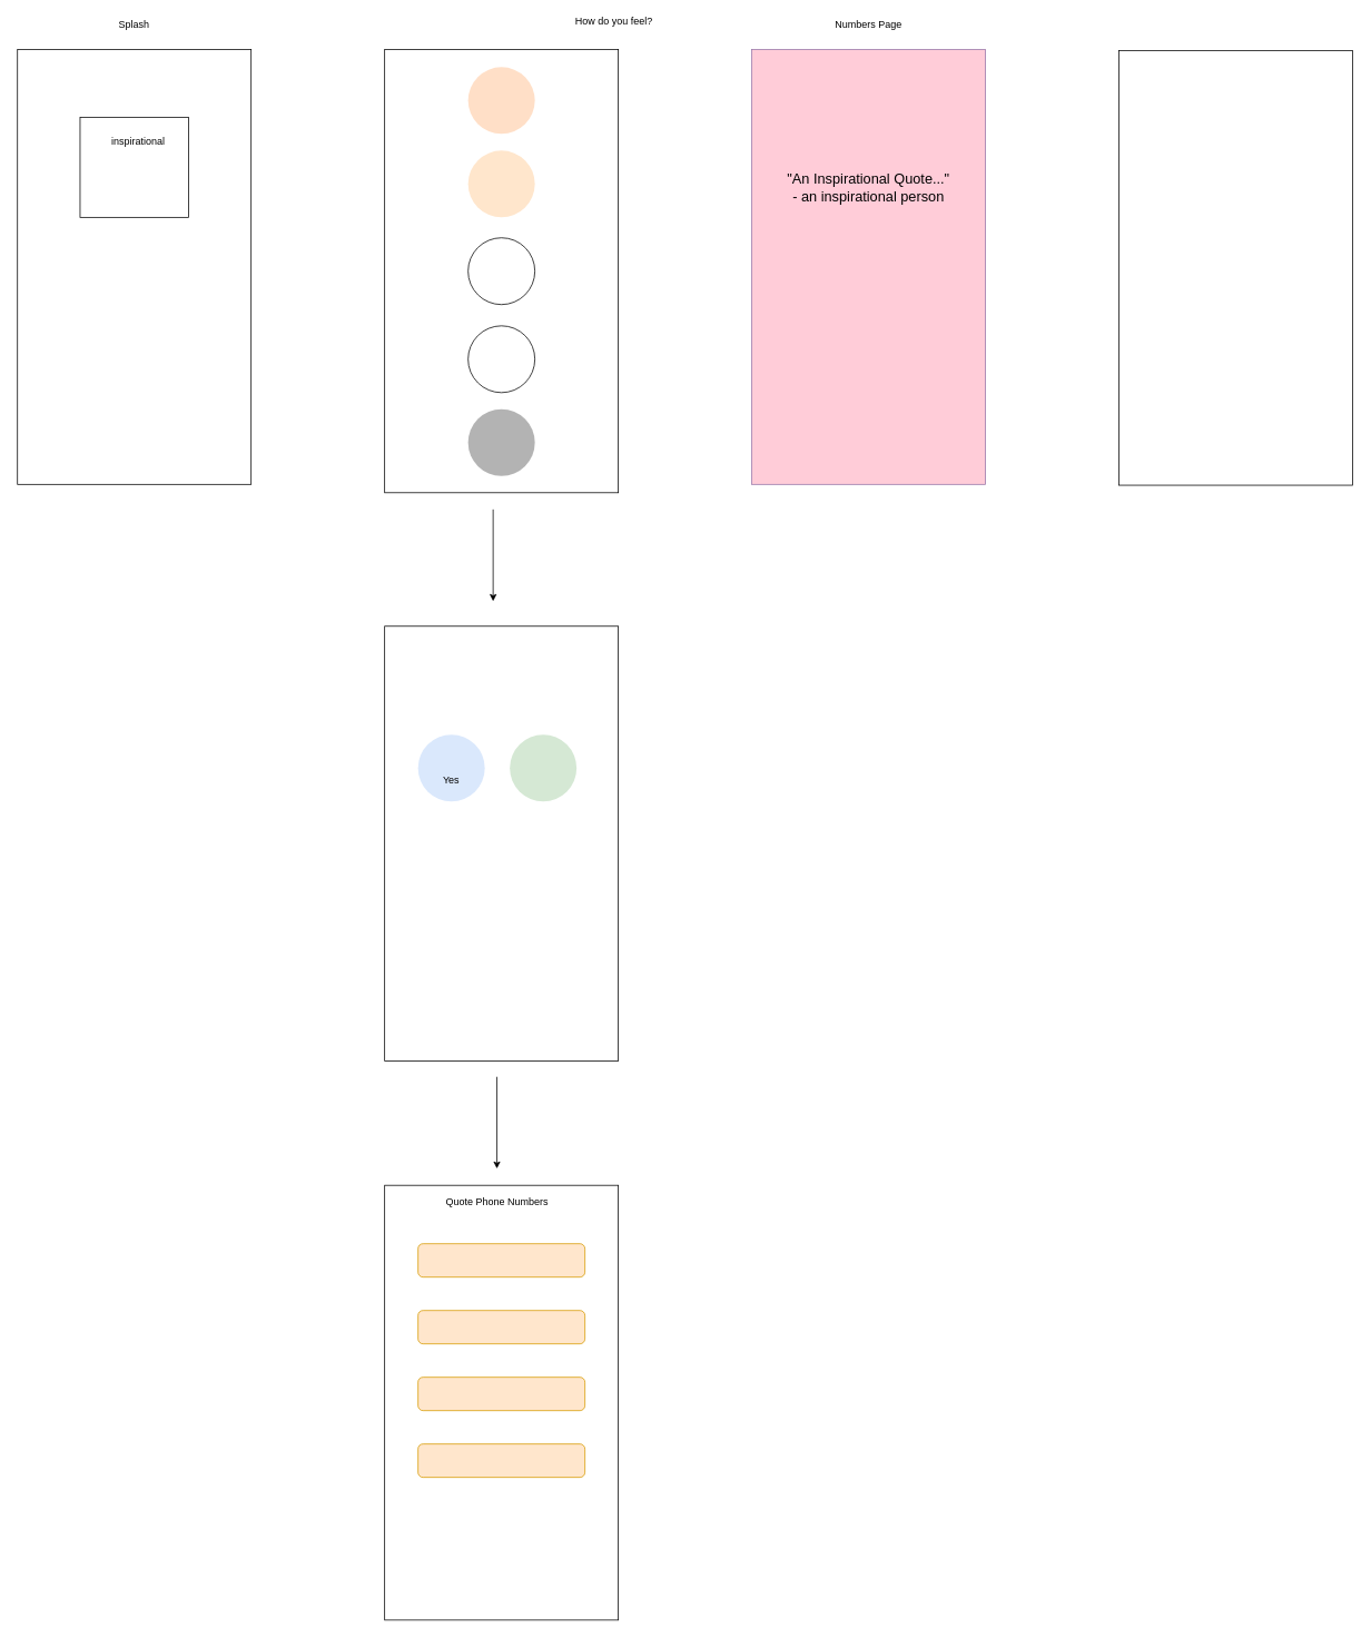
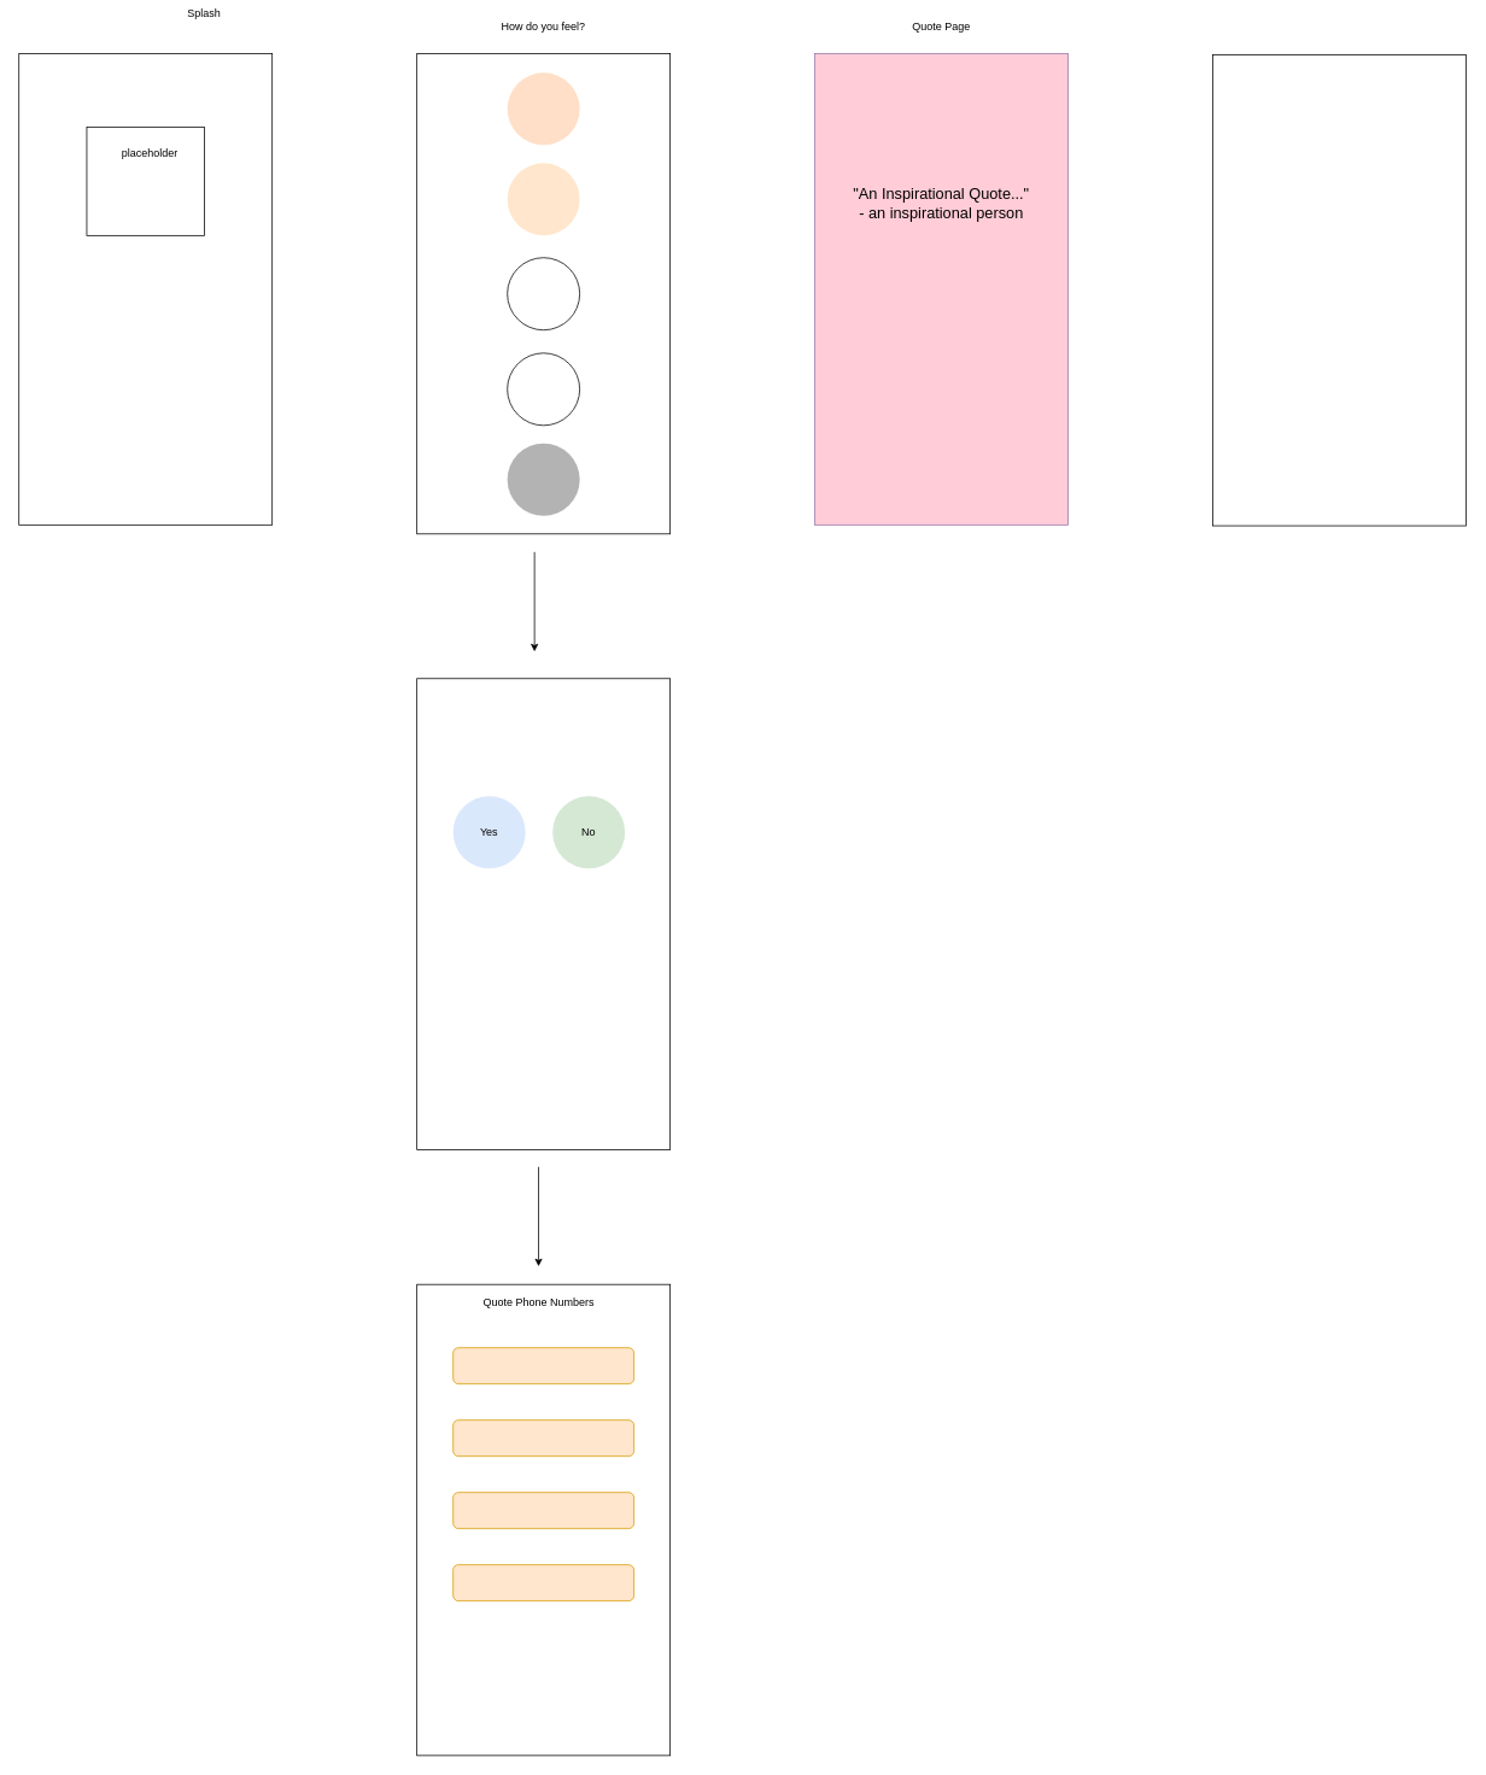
  <mxCell id="0" />
  <mxCell id="1" parent="0" />
  <mxCell id="2" value="" style="rounded=0;whiteSpace=wrap;html=1;fillColor=default;" parent="1" vertex="1"><mxGeometry x="20" y="59" width="280" height="521" as="geometry" /></mxCell>
- <mxCell id="3" value="Splash" style="text;html=1;strokeColor=none;fillColor=none;align=center;verticalAlign=middle;whiteSpace=wrap;rounded=0;" parent="1" vertex="1"><mxGeometry x="85" y="20" width="150" height="20" as="geometry" /></mxCell>
+ <mxCell id="3" value="Splash" style="text;html=1;strokeColor=none;fillColor=none;align=center;verticalAlign=middle;whiteSpace=wrap;rounded=0;" parent="1" vertex="1"><mxGeometry x="150" y="5" width="150" height="20" as="geometry" /></mxCell>
  <mxCell id="4" value="" style="rounded=0;whiteSpace=wrap;html=1;fillColor=default;" parent="1" vertex="1"><mxGeometry x="460" y="59" width="280" height="531" as="geometry" /></mxCell>
  <mxCell id="5" value="" style="rounded=0;whiteSpace=wrap;html=1;fillColor=#FFCCD8;strokeColor=#9673a6;" parent="1" vertex="1"><mxGeometry x="900" y="59" width="280" height="521" as="geometry" /></mxCell>
  <mxCell id="6" value="" style="rounded=0;whiteSpace=wrap;html=1;fillColor=default;" parent="1" vertex="1"><mxGeometry x="1340" y="60" width="280" height="521" as="geometry" /></mxCell>
  <mxCell id="7" value="" style="rounded=0;whiteSpace=wrap;html=1;fillColor=default;" parent="1" vertex="1"><mxGeometry x="95" y="140" width="130" height="120" as="geometry" /></mxCell>
- <mxCell id="8" value="inspirational" style="text;html=1;strokeColor=none;fillColor=none;align=center;verticalAlign=middle;whiteSpace=wrap;rounded=0;" parent="1" vertex="1"><mxGeometry x="110" y="160" width="110" height="20" as="geometry" /></mxCell>
- <mxCell id="9" value="How do you feel?" style="text;html=1;strokeColor=none;fillColor=none;align=center;verticalAlign=middle;whiteSpace=wrap;rounded=0;" parent="1" vertex="1"><mxGeometry x="645" y="15" width="180" height="20" as="geometry" /></mxCell>
+ <mxCell id="8" value="placeholder" style="text;html=1;strokeColor=none;fillColor=none;align=center;verticalAlign=middle;whiteSpace=wrap;rounded=0;" parent="1" vertex="1"><mxGeometry x="110" y="160" width="110" height="20" as="geometry" /></mxCell>
+ <mxCell id="9" value="How do you feel?" style="text;html=1;strokeColor=none;fillColor=none;align=center;verticalAlign=middle;whiteSpace=wrap;rounded=0;" parent="1" vertex="1"><mxGeometry x="510" y="20" width="180" height="20" as="geometry" /></mxCell>
  <mxCell id="10" value="" style="ellipse;whiteSpace=wrap;html=1;aspect=fixed;fillColor=#ffe6cc;strokeColor=none;" parent="1" vertex="1"><mxGeometry x="560" y="180" width="80" height="80" as="geometry" /></mxCell>
  <mxCell id="11" value="" style="ellipse;whiteSpace=wrap;html=1;aspect=fixed;fillColor=#FFDFC7;strokeColor=none;" parent="1" vertex="1"><mxGeometry x="560" y="80" width="80" height="80" as="geometry" /></mxCell>
  <mxCell id="12" value="" style="ellipse;whiteSpace=wrap;html=1;aspect=fixed;fillColor=default;" parent="1" vertex="1"><mxGeometry x="560" y="284.5" width="80" height="80" as="geometry" /></mxCell>
  <mxCell id="13" value="" style="ellipse;whiteSpace=wrap;html=1;aspect=fixed;fillColor=default;" parent="1" vertex="1"><mxGeometry x="560" y="390" width="80" height="80" as="geometry" /></mxCell>
  <mxCell id="14" value="" style="ellipse;whiteSpace=wrap;html=1;aspect=fixed;fillColor=#B3B3B3;strokeColor=none;" parent="1" vertex="1"><mxGeometry x="560" y="490" width="80" height="80" as="geometry" /></mxCell>
  <mxCell id="15" value="" style="rounded=0;whiteSpace=wrap;html=1;fillColor=default;" parent="1" vertex="1"><mxGeometry x="460" y="750" width="280" height="521" as="geometry" /></mxCell>
  <mxCell id="16" value="" style="ellipse;whiteSpace=wrap;html=1;aspect=fixed;fillColor=#dae8fc;strokeColor=none;" parent="1" vertex="1"><mxGeometry x="500" y="880" width="80" height="80" as="geometry" /></mxCell>
  <mxCell id="17" value="" style="ellipse;whiteSpace=wrap;html=1;aspect=fixed;fillColor=#d5e8d4;strokeColor=none;" parent="1" vertex="1"><mxGeometry x="610" y="880" width="80" height="80" as="geometry" /></mxCell>
  <mxCell id="18" value="" style="rounded=0;whiteSpace=wrap;html=1;fillColor=default;" parent="1" vertex="1"><mxGeometry x="460" y="1420" width="280" height="521" as="geometry" /></mxCell>
  <mxCell id="19" value="" style="endArrow=classic;html=1;" parent="1" edge="1"><mxGeometry width="50" height="50" relative="1" as="geometry"><mxPoint x="590" y="610" as="sourcePoint" /><mxPoint x="590" y="720" as="targetPoint" /></mxGeometry></mxCell>
  <mxCell id="20" value="" style="endArrow=classic;html=1;" parent="1" edge="1"><mxGeometry width="50" height="50" relative="1" as="geometry"><mxPoint x="594.5" y="1290" as="sourcePoint" /><mxPoint x="594.5" y="1400" as="targetPoint" /></mxGeometry></mxCell>
  <mxCell id="21" value="Quote Phone Numbers" style="text;html=1;strokeColor=none;fillColor=none;align=center;verticalAlign=middle;whiteSpace=wrap;rounded=0;" parent="1" vertex="1"><mxGeometry x="505" y="1430" width="180" height="20" as="geometry" /></mxCell>
- <mxCell id="22" value="Yes" style="text;html=1;strokeColor=none;fillColor=none;align=center;verticalAlign=middle;whiteSpace=wrap;rounded=0;" vertex="1" parent="1"><mxGeometry x="520" y="925" width="40" height="20" as="geometry" /></mxCell>
+ <mxCell id="22" value="Yes" style="text;html=1;strokeColor=none;fillColor=none;align=center;verticalAlign=middle;whiteSpace=wrap;rounded=0;" vertex="1" parent="1"><mxGeometry x="520" y="910" width="40" height="20" as="geometry" /></mxCell>
+ <mxCell id="23" value="No" style="text;html=1;strokeColor=none;fillColor=none;align=center;verticalAlign=middle;whiteSpace=wrap;rounded=0;" vertex="1" parent="1"><mxGeometry x="630" y="910" width="40" height="20" as="geometry" /></mxCell>
  <mxCell id="24" value="" style="rounded=1;whiteSpace=wrap;html=1;fillColor=#ffe6cc;strokeColor=#d79b00;" vertex="1" parent="1"><mxGeometry x="500" y="1490" width="200" height="40" as="geometry" /></mxCell>
  <mxCell id="25" value="" style="rounded=1;whiteSpace=wrap;html=1;fillColor=#ffe6cc;strokeColor=#d79b00;" vertex="1" parent="1"><mxGeometry x="500" y="1570" width="200" height="40" as="geometry" /></mxCell>
  <mxCell id="26" value="" style="rounded=1;whiteSpace=wrap;html=1;fillColor=#ffe6cc;strokeColor=#d79b00;" vertex="1" parent="1"><mxGeometry x="500" y="1650" width="200" height="40" as="geometry" /></mxCell>
  <mxCell id="27" value="" style="rounded=1;whiteSpace=wrap;html=1;fillColor=#ffe6cc;strokeColor=#d79b00;" vertex="1" parent="1"><mxGeometry x="500" y="1730" width="200" height="40" as="geometry" /></mxCell>
- <mxCell id="28" value="Numbers Page" style="text;html=1;strokeColor=none;fillColor=none;align=center;verticalAlign=middle;whiteSpace=wrap;rounded=0;" vertex="1" parent="1"><mxGeometry x="975" y="20" width="130" height="20" as="geometry" /></mxCell>
+ <mxCell id="28" value="Quote Page" style="text;html=1;strokeColor=none;fillColor=none;align=center;verticalAlign=middle;whiteSpace=wrap;rounded=0;" vertex="1" parent="1"><mxGeometry x="975" y="20" width="130" height="20" as="geometry" /></mxCell>
  <mxCell id="29" value="&lt;font style=&quot;font-size: 17px&quot;&gt;&quot;An Inspirational Quote...&quot;&lt;br&gt;- an inspirational person&lt;/font&gt;" style="text;html=1;strokeColor=none;fillColor=none;align=center;verticalAlign=middle;whiteSpace=wrap;rounded=0;" vertex="1" parent="1"><mxGeometry x="935" y="180" width="210" height="90" as="geometry" /></mxCell>
